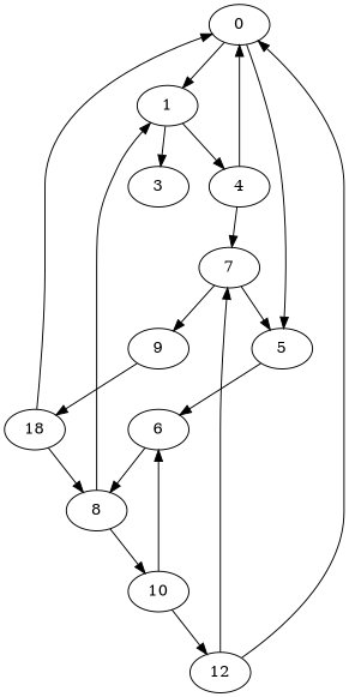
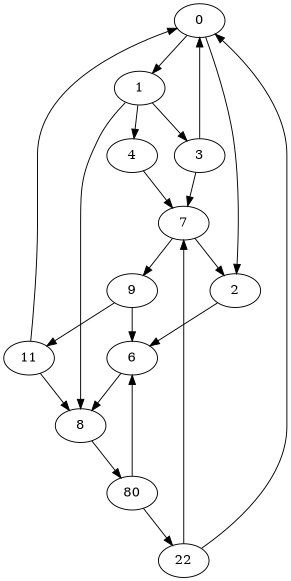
  digraph {
    0
    1
-   2 [label=5]
+   2
    3
    4
    6
    7
    8
    9
-   10
-   11 [label=18]
-   12
+   10 [label=80]
+   11
+   12 [label=22]
    0 -> 1
    0 -> 2
    1 -> 3
    1 -> 4
    2 -> 6
-   4 -> 0
+   3 -> 7
+   3 -> 0
    4 -> 7
    6 -> 8
    7 -> 2
    7 -> 9
-   8 -> 1
+   1 -> 8
    8 -> 10
+   9 -> 6
    9 -> 11
    10 -> 6
    10 -> 12
    11 -> 0
    11 -> 8
    12 -> 0
    12 -> 7
  }
